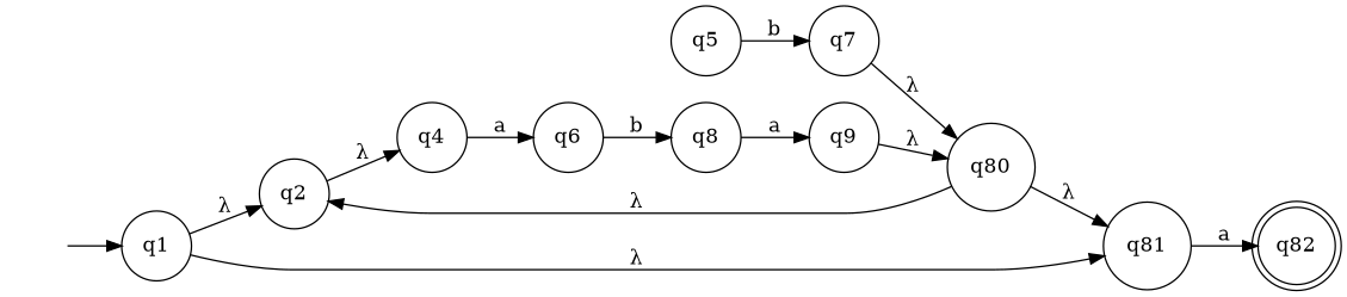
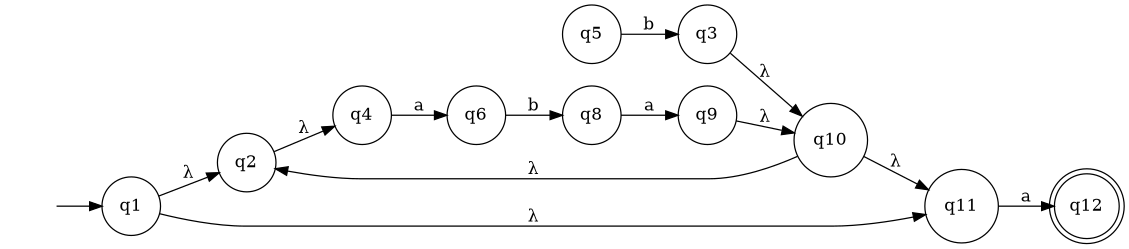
  digraph {
    rankdir=LR
    node [margin=0.1 shape=circle]
-   q12 [margin=0 shape=doublecircle label=q82]
+   q12 [margin=0 shape=doublecircle]
    " " [color=white width=0]
    q1
    q2
-   q11 [label=q81]
+   q11
    q4
    q6
    q5
-   q7
+   q7 [label=q3]
    q8
-   q10 [label=q80]
+   q10
    q9
    " " -> q1
    q1 -> q2 [label=<&#955;>]
    q1 -> q11 [label=<&#955;>]
    q2 -> q4 [label=<&#955;>]
    q11 -> q12 [label=a]
    q4 -> q6 [label=a]
    q6 -> q8 [label=b]
    q5 -> q7 [label=b]
    q7 -> q10 [label=<&#955;>]
    q8 -> q9 [label=a]
    q10 -> q2 [label=<&#955;>]
    q10 -> q11 [label=<&#955;>]
    q9 -> q10 [label=<&#955;>]
  }
